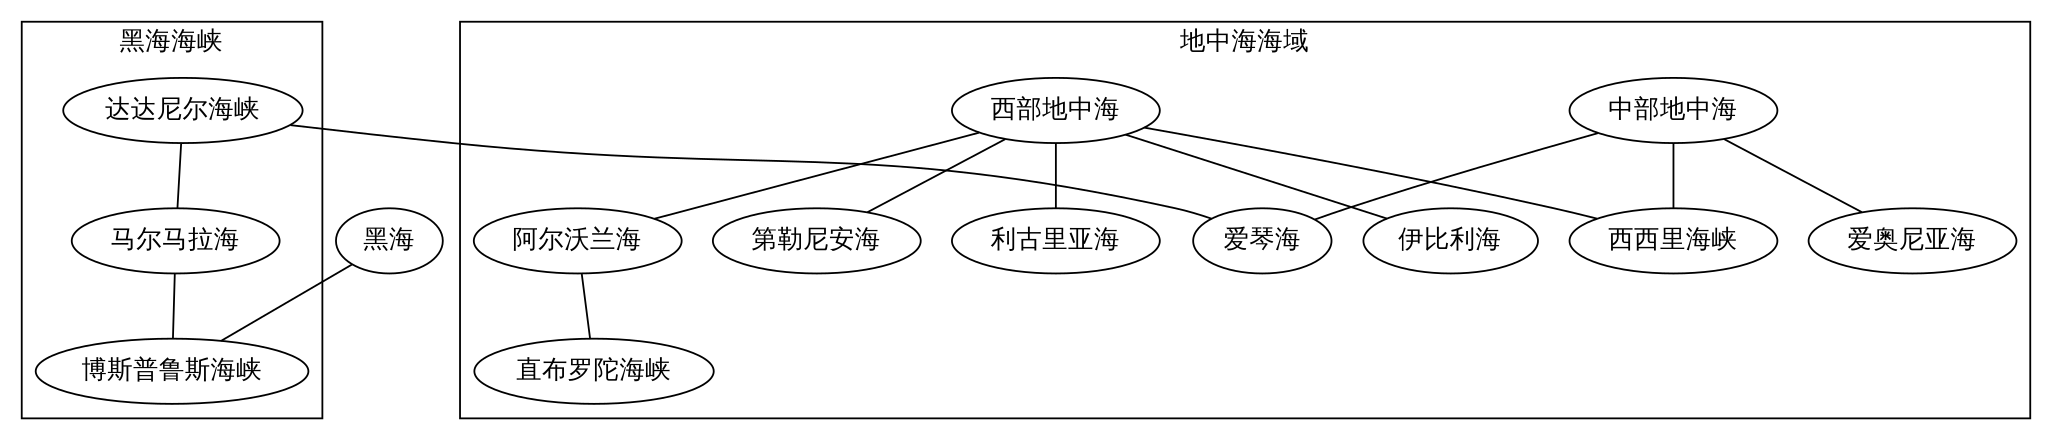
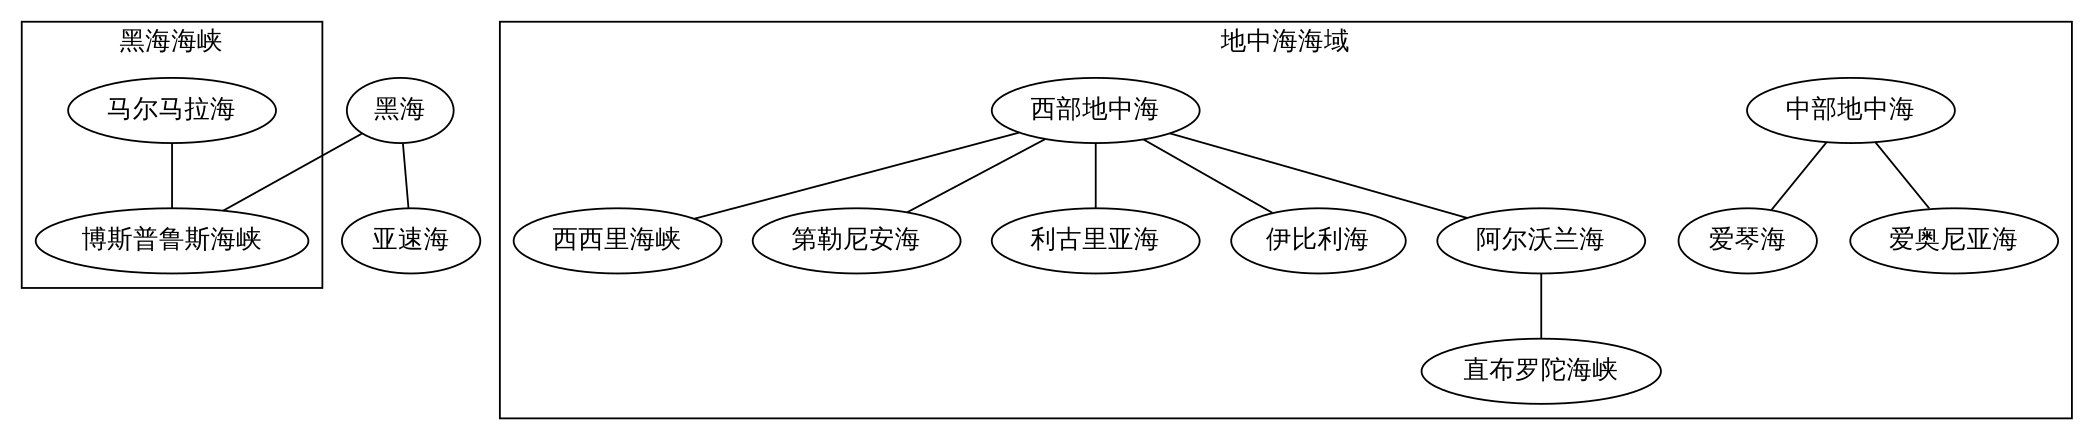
  graph {
-   "达达尼尔海峡"
    "马尔马拉海"
    "博斯普鲁斯海峡"
    "中部地中海"
    "爱琴海"
    "爱奥尼亚海"
    "西西里海峡"
    "西部地中海"
    "第勒尼安海"
    "利古里亚海"
    "伊比利海"
    "阿尔沃兰海"
    "直布罗陀海峡"
    "黑海"
+   "亚速海"
    subgraph cluster_1 {
      label="黑海海峡"
-     "达达尼尔海峡"
      "马尔马拉海"
      "博斯普鲁斯海峡"
    }
    subgraph cluster_2 {
      label="地中海海域"
      "中部地中海"
      "爱琴海"
      "爱奥尼亚海"
      "西西里海峡"
      "西部地中海"
      "第勒尼安海"
      "利古里亚海"
      "伊比利海"
      "阿尔沃兰海"
      "直布罗陀海峡"
    }
-   "达达尼尔海峡" -- "马尔马拉海"
-   "达达尼尔海峡" -- "爱琴海"
    "马尔马拉海" -- "博斯普鲁斯海峡"
    "中部地中海" -- "爱琴海"
    "中部地中海" -- "爱奥尼亚海"
-   "中部地中海" -- "西西里海峡"
    "西部地中海" -- "西西里海峡"
    "西部地中海" -- "第勒尼安海"
    "西部地中海" -- "利古里亚海"
    "西部地中海" -- "伊比利海"
    "西部地中海" -- "阿尔沃兰海"
    "阿尔沃兰海" -- "直布罗陀海峡"
    "黑海" -- "博斯普鲁斯海峡"
+   "黑海" -- "亚速海"
  }
